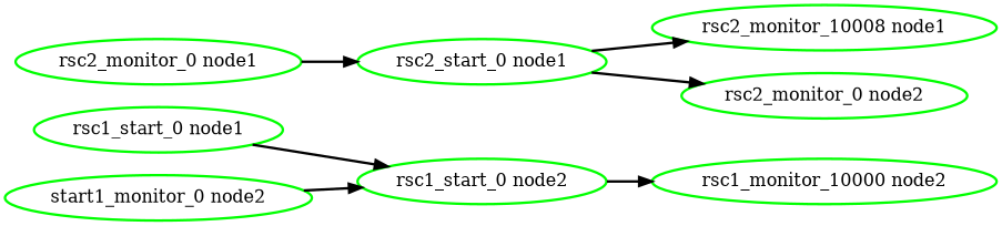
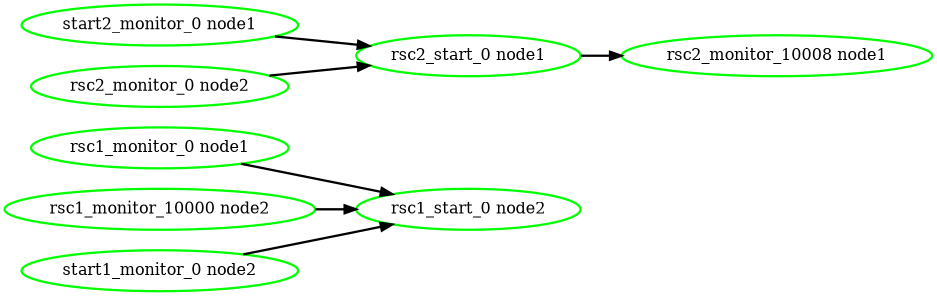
  digraph {
    rankdir=LR
    node [color=green fontcolor=black style=bold]
    edge [style=bold]
-   "rsc1_monitor_0 node1" [label="rsc1_start_0 node1"]
+   "rsc1_monitor_0 node1"
    "rsc1_start_0 node2"
    "rsc1_monitor_10000 node2"
    n4 [label="start1_monitor_0 node2"]
-   "rsc2_monitor_0 node1"
+   "rsc2_monitor_0 node1" [label="start2_monitor_0 node1"]
    "rsc2_start_0 node1"
    n7 [label="rsc2_monitor_10008 node1"]
    "rsc2_monitor_0 node2"
    "rsc1_monitor_0 node1" -> "rsc1_start_0 node2"
-   "rsc1_start_0 node2" -> "rsc1_monitor_10000 node2"
+   "rsc1_monitor_10000 node2" -> "rsc1_start_0 node2"
    n4 -> "rsc1_start_0 node2"
    "rsc2_monitor_0 node1" -> "rsc2_start_0 node1"
    "rsc2_start_0 node1" -> n7
-   "rsc2_start_0 node1" -> "rsc2_monitor_0 node2"
+   "rsc2_monitor_0 node2" -> "rsc2_start_0 node1"
  }
